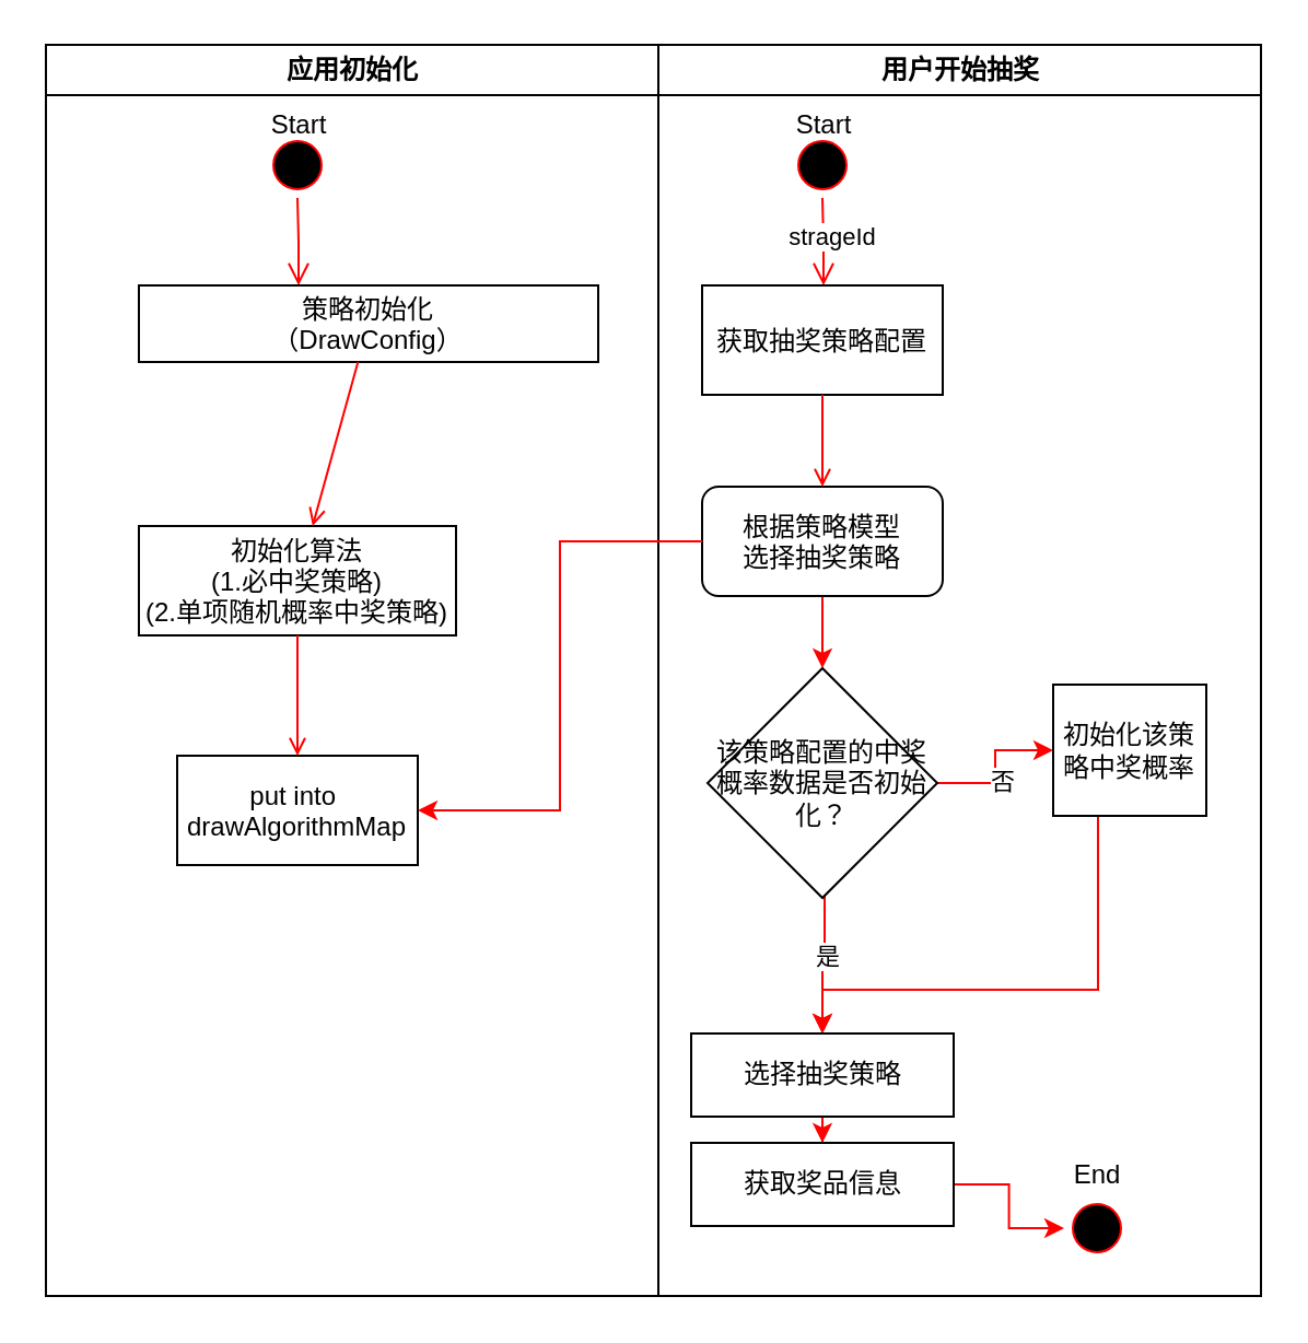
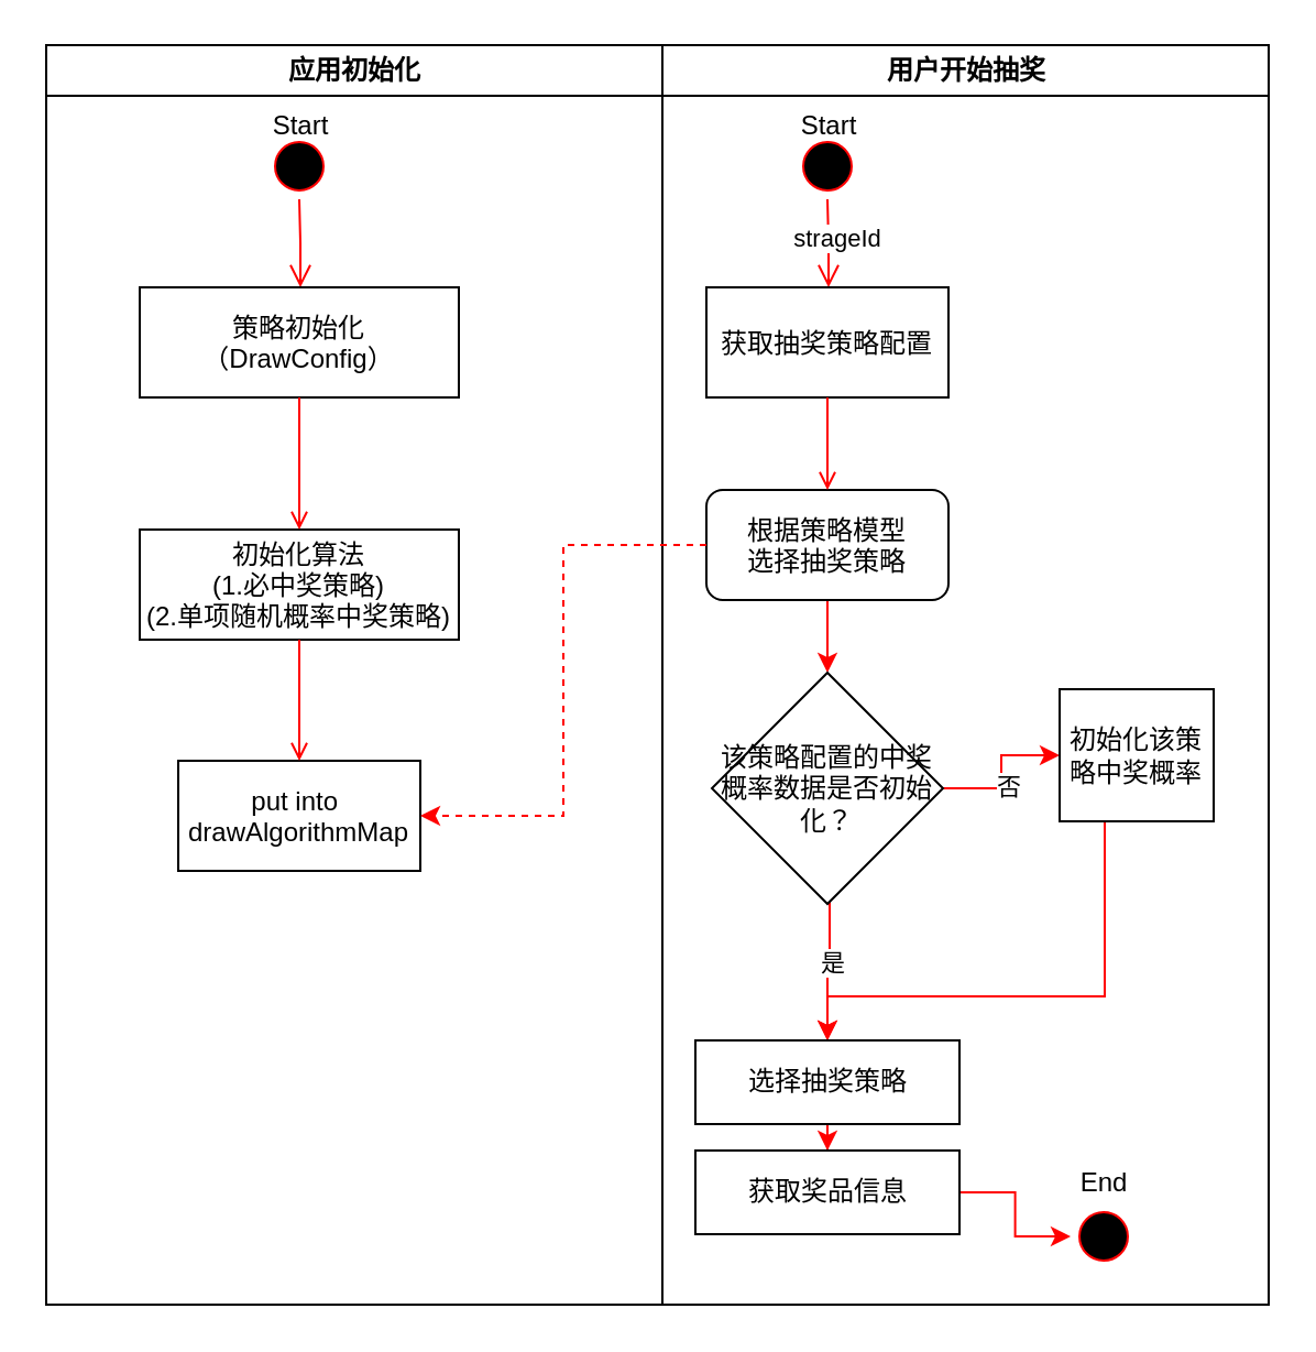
  <mxCell id="0" />
  <mxCell id="1" parent="0" />
  <mxCell id="2" value="应用初始化" style="swimlane;whiteSpace=wrap" parent="1" vertex="1"><mxGeometry x="20.5" y="20" width="280" height="572" as="geometry" /></mxCell>
  <mxCell id="3" value="" style="ellipse;shape=startState;fillColor=#000000;strokeColor=#ff0000;" parent="2" vertex="1"><mxGeometry x="100" y="40" width="30" height="30" as="geometry" /></mxCell>
  <mxCell id="4" value="" style="edgeStyle=elbowEdgeStyle;elbow=horizontal;verticalAlign=bottom;endArrow=open;endSize=8;strokeColor=#FF0000;endFill=1;rounded=0" parent="2" source="3" target="5" edge="1"><mxGeometry x="100" y="40" as="geometry"><mxPoint x="115" y="110" as="targetPoint" /></mxGeometry></mxCell>
- <mxCell id="5" value="策略初始化&#10;（DrawConfig）" style="" parent="2" vertex="1"><mxGeometry x="42.5" y="110" width="210" height="35" as="geometry" /></mxCell>
+ <mxCell id="5" value="策略初始化&#10;（DrawConfig）" style="" parent="2" vertex="1"><mxGeometry x="42.5" y="110" width="145" height="50" as="geometry" /></mxCell>
  <mxCell id="6" value="初始化算法&#10;(1.必中奖策略)&#10;(2.单项随机概率中奖策略)" style="" parent="2" vertex="1"><mxGeometry x="42.5" y="220" width="145" height="50" as="geometry" /></mxCell>
  <mxCell id="7" value="" style="endArrow=open;strokeColor=#FF0000;endFill=1;rounded=0" parent="2" source="5" target="6" edge="1"><mxGeometry relative="1" as="geometry" /></mxCell>
  <mxCell id="8" value="put into &#10;drawAlgorithmMap" style="" parent="2" vertex="1"><mxGeometry x="60" y="325" width="110" height="50" as="geometry" /></mxCell>
  <mxCell id="9" value="" style="endArrow=open;strokeColor=#FF0000;endFill=1;rounded=0" parent="2" source="6" target="8" edge="1"><mxGeometry relative="1" as="geometry" /></mxCell>
  <mxCell id="10" value="Start" style="text;html=1;align=center;verticalAlign=middle;resizable=0;points=[];autosize=1;strokeColor=none;fillColor=none;" vertex="1" parent="2"><mxGeometry x="90" y="22" width="50" height="30" as="geometry" /></mxCell>
  <mxCell id="11" value="用户开始抽奖" style="swimlane;whiteSpace=wrap" parent="1" vertex="1"><mxGeometry x="300.5" y="20" width="275.5" height="572" as="geometry" /></mxCell>
  <mxCell id="12" value="" style="ellipse;shape=startState;fillColor=#000000;strokeColor=#ff0000;" parent="11" vertex="1"><mxGeometry x="60" y="40" width="30" height="30" as="geometry" /></mxCell>
  <mxCell id="13" value="" style="edgeStyle=elbowEdgeStyle;elbow=horizontal;verticalAlign=bottom;endArrow=open;endSize=8;strokeColor=#FF0000;endFill=1;rounded=0" parent="11" source="12" target="15" edge="1"><mxGeometry x="40" y="20" as="geometry"><mxPoint x="55" y="90" as="targetPoint" /></mxGeometry></mxCell>
  <mxCell id="14" value="strageId" style="edgeLabel;html=1;align=center;verticalAlign=middle;resizable=0;points=[];" vertex="1" connectable="0" parent="13"><mxGeometry relative="1" as="geometry"><mxPoint x="3" y="-2" as="offset" /></mxGeometry></mxCell>
  <mxCell id="15" value="获取抽奖策略配置" style="" parent="11" vertex="1"><mxGeometry x="20" y="110" width="110" height="50" as="geometry" /></mxCell>
  <mxCell id="16" value="" style="edgeStyle=orthogonalEdgeStyle;rounded=0;orthogonalLoop=1;jettySize=auto;html=1;strokeColor=#ff0000;" edge="1" parent="11" source="17" target="23"><mxGeometry relative="1" as="geometry" /></mxCell>
  <mxCell id="17" value="根据策略模型&#10;选择抽奖策略" style="rounded=1;" parent="11" vertex="1"><mxGeometry x="20" y="202" width="110" height="50" as="geometry" /></mxCell>
  <mxCell id="18" value="" style="endArrow=open;strokeColor=#FF0000;endFill=1;rounded=0" parent="11" source="15" target="17" edge="1"><mxGeometry relative="1" as="geometry" /></mxCell>
  <mxCell id="19" value="" style="edgeStyle=orthogonalEdgeStyle;rounded=0;orthogonalLoop=1;jettySize=auto;html=1;strokeColor=#ff0000;entryX=0.5;entryY=0;entryDx=0;entryDy=0;" edge="1" parent="11" source="23" target="27"><mxGeometry relative="1" as="geometry"><mxPoint x="76" y="432.033" as="targetPoint" /><Array as="points"><mxPoint x="76" y="412" /></Array></mxGeometry></mxCell>
  <mxCell id="20" value="是" style="edgeLabel;html=1;align=center;verticalAlign=middle;resizable=0;points=[];" vertex="1" connectable="0" parent="19"><mxGeometry x="-0.127" y="2" relative="1" as="geometry"><mxPoint as="offset" /></mxGeometry></mxCell>
  <mxCell id="21" value="" style="edgeStyle=orthogonalEdgeStyle;rounded=0;orthogonalLoop=1;jettySize=auto;html=1;strokeColor=#ff0000;" edge="1" parent="11" source="23" target="25"><mxGeometry relative="1" as="geometry" /></mxCell>
  <mxCell id="22" value="否" style="edgeLabel;html=1;align=center;verticalAlign=middle;resizable=0;points=[];" vertex="1" connectable="0" parent="21"><mxGeometry x="-0.172" y="-3" relative="1" as="geometry"><mxPoint as="offset" /></mxGeometry></mxCell>
  <mxCell id="23" value="该策略配置的中奖概率数据是否初始化？" style="rhombus;whiteSpace=wrap;html=1;" vertex="1" parent="11"><mxGeometry x="22.5" y="285" width="105" height="105" as="geometry" /></mxCell>
  <mxCell id="24" value="" style="edgeStyle=orthogonalEdgeStyle;rounded=0;orthogonalLoop=1;jettySize=auto;html=1;strokeColor=#ff0000;" edge="1" parent="11" source="25" target="27"><mxGeometry relative="1" as="geometry"><Array as="points"><mxPoint x="201" y="432" /><mxPoint x="75" y="432" /></Array></mxGeometry></mxCell>
  <mxCell id="25" value="初始化该策略中奖概率" style="whiteSpace=wrap;html=1;" vertex="1" parent="11"><mxGeometry x="180.5" y="292.5" width="70" height="60" as="geometry" /></mxCell>
  <mxCell id="26" value="" style="edgeStyle=orthogonalEdgeStyle;rounded=0;orthogonalLoop=1;jettySize=auto;html=1;strokeColor=#ff0000;" edge="1" parent="11" source="27" target="29"><mxGeometry relative="1" as="geometry" /></mxCell>
  <mxCell id="27" value="选择抽奖策略" style="whiteSpace=wrap;html=1;" vertex="1" parent="11"><mxGeometry x="15" y="452" width="120" height="38" as="geometry" /></mxCell>
  <mxCell id="28" value="" style="edgeStyle=orthogonalEdgeStyle;rounded=0;orthogonalLoop=1;jettySize=auto;html=1;strokeColor=#ff0000;" edge="1" parent="11" source="29" target="30"><mxGeometry relative="1" as="geometry" /></mxCell>
  <mxCell id="29" value="获取奖品信息" style="whiteSpace=wrap;html=1;" vertex="1" parent="11"><mxGeometry x="15" y="502" width="120" height="38" as="geometry" /></mxCell>
  <mxCell id="30" value="" style="ellipse;shape=startState;fillColor=#000000;strokeColor=#ff0000;" vertex="1" parent="11"><mxGeometry x="185.5" y="526" width="30" height="30" as="geometry" /></mxCell>
  <mxCell id="31" value="Start" style="text;html=1;align=center;verticalAlign=middle;resizable=0;points=[];autosize=1;strokeColor=none;fillColor=none;" vertex="1" parent="11"><mxGeometry x="50" y="22" width="50" height="30" as="geometry" /></mxCell>
  <mxCell id="32" value="End" style="text;html=1;align=center;verticalAlign=middle;resizable=0;points=[];autosize=1;strokeColor=none;fillColor=none;" vertex="1" parent="11"><mxGeometry x="180.5" y="502" width="40" height="30" as="geometry" /></mxCell>
- <mxCell id="33" style="edgeStyle=orthogonalEdgeStyle;rounded=0;orthogonalLoop=1;jettySize=auto;html=1;entryX=1;entryY=0.5;entryDx=0;entryDy=0;dashed=0;strokeColor=#ff0000;" edge="1" parent="1" source="17" target="8"><mxGeometry relative="1" as="geometry" /></mxCell>
+ <mxCell id="33" style="edgeStyle=orthogonalEdgeStyle;rounded=0;orthogonalLoop=1;jettySize=auto;html=1;entryX=1;entryY=0.5;entryDx=0;entryDy=0;dashed=1;strokeColor=#ff0000;" edge="1" parent="1" source="17" target="8"><mxGeometry relative="1" as="geometry" /></mxCell>
